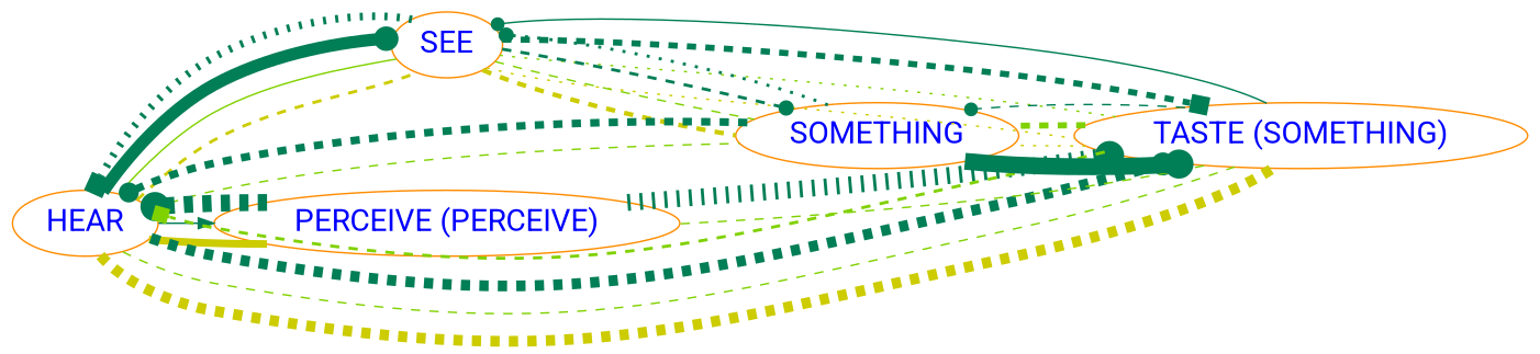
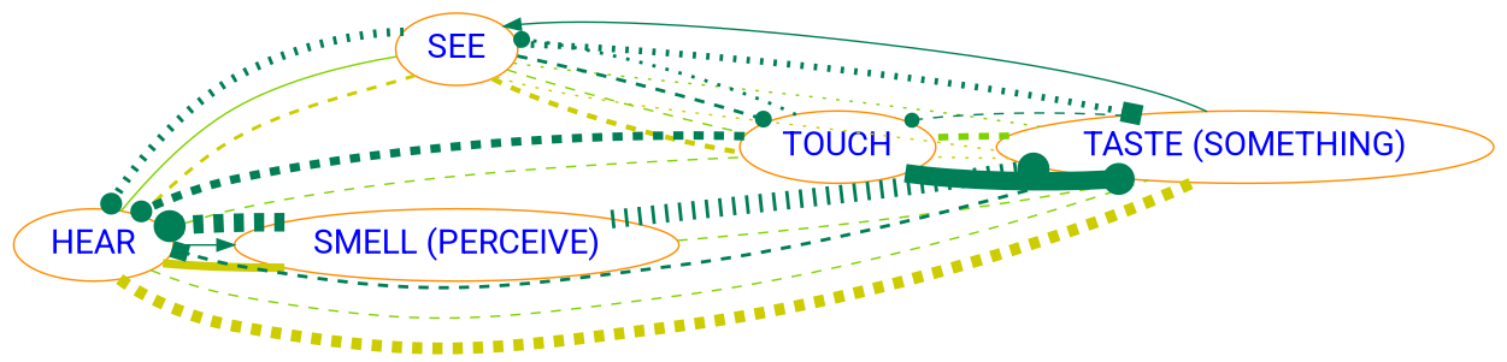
  digraph {
    splines=true
    rankdir=LR
    fontname=Roboto
    node [fontcolor=blue fontsize=20 color=darkorange fontname=Roboto]
    edge [color="#007e56ff" penwidth=1 style=dashed fontname=Roboto arrowsize=1]
    HEAR
    SEE
-   "SMELL (PERCEIVE)" [label="PERCEIVE (PERCEIVE)"]
+   "SMELL (PERCEIVE)"
    "TASTE (SOMETHING)"
-   TOUCH [label=SOMETHING]
+   TOUCH
    subgraph sub_1 {
      HEAR
      SEE
      "SMELL (PERCEIVE)"
      "TASTE (SOMETHING)"
      TOUCH
    }
    subgraph sub_2 {
      HEAR
      SEE
      "SMELL (PERCEIVE)"
      "TASTE (SOMETHING)"
      TOUCH
    }
    subgraph sub_3 {
      HEAR
      SEE
      "SMELL (PERCEIVE)"
      "TASTE (SOMETHING)"
      TOUCH
    }
    subgraph sub_4 {
    }
    HEAR -> SEE [color="#cccc00ff" dir=none penwidth=2 arrowsize=""]
    HEAR -> SEE [color="#80d100ff" dir=none style=solid arrowsize=""]
-   HEAR -> SEE [penwidth=8 style=solid arrowhead=dot]
    HEAR -> "SMELL (PERCEIVE)" [color="#cccc00ff" dir=none penwidth=5 style=solid arrowsize=""]
    HEAR -> "SMELL (PERCEIVE)" [style=solid arrowhead=normal]
    HEAR -> "TASTE (SOMETHING)" [color="#cccc00ff" dir=none penwidth=7 arrowsize=""]
    HEAR -> "TASTE (SOMETHING)" [color="#80d100ff" dir=none arrowsize=""]
-   HEAR -> "TASTE (SOMETHING)" [penwidth=7 arrowhead=dot]
    HEAR -> TOUCH [color="#80d100ff" dir=none arrowsize=""]
-   SEE -> HEAR [penwidth=5 style=dotted arrowhead=box]
+   SEE -> HEAR [penwidth=5 style=dotted arrowhead=dot]
    SEE -> "TASTE (SOMETHING)" [color="#cccc00ff" dir=none style=dotted arrowsize=""]
    SEE -> "TASTE (SOMETHING)" [color="#80d100ff" dir=none style=dotted arrowsize=""]
-   SEE -> "TASTE (SOMETHING)" [penwidth=4 arrowhead=box]
+   SEE -> "TASTE (SOMETHING)" [penwidth=4 style=dotted arrowhead=box]
    SEE -> TOUCH [color="#cccc00ff" dir=none penwidth=3 arrowsize=""]
    SEE -> TOUCH [color="#80d100ff" dir=none arrowsize=""]
    SEE -> TOUCH [penwidth=2 arrowhead=dot]
    "SMELL (PERCEIVE)" -> HEAR [penwidth=11 arrowhead=dot]
    "SMELL (PERCEIVE)" -> "TASTE (SOMETHING)" [color="#80d100ff" dir=none arrowsize=""]
    "SMELL (PERCEIVE)" -> "TASTE (SOMETHING)" [penwidth=11 style=dotted arrowhead=dot]
-   "TASTE (SOMETHING)" -> HEAR [color="#80d100ff" penwidth=2 arrowhead=box]
-   "TASTE (SOMETHING)" -> SEE [style=solid arrowhead=dot]
+   "TASTE (SOMETHING)" -> HEAR [penwidth=2 arrowhead=box]
+   "TASTE (SOMETHING)" -> SEE [style=solid arrowhead=normal]
    "TASTE (SOMETHING)" -> TOUCH [color="#cccc00ff" dir=none style=dotted arrowsize=""]
    "TASTE (SOMETHING)" -> TOUCH [color="#80d100ff" dir=none penwidth=4 arrowsize=""]
    "TASTE (SOMETHING)" -> TOUCH [arrowhead=dot]
    TOUCH -> HEAR [penwidth=5 arrowhead=dot]
    TOUCH -> SEE [penwidth=2 style=dotted arrowhead=dot]
    TOUCH -> "TASTE (SOMETHING)" [penwidth=11 style=solid arrowhead=dot]
  }
